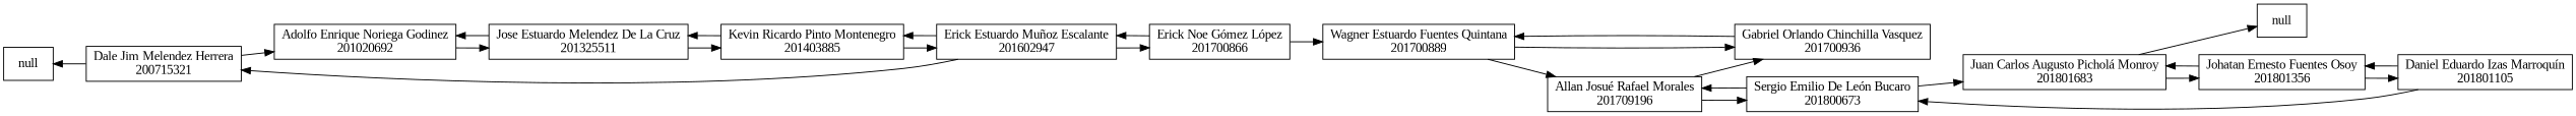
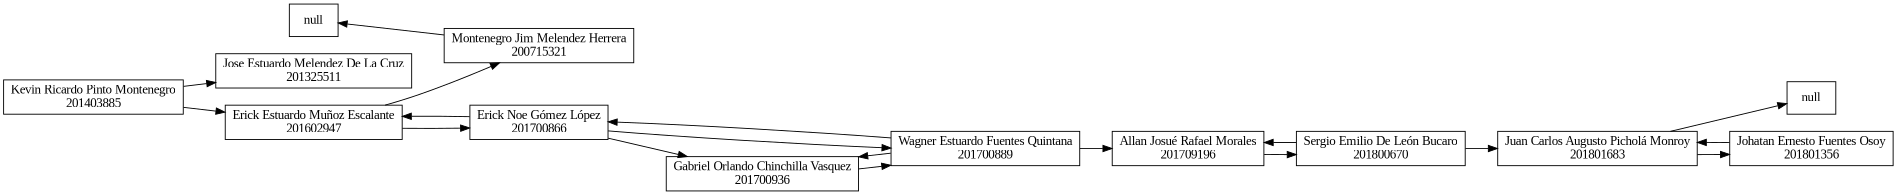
  digraph {
    fontname="Liberation Serif"
    rankdir=LR
    node [fontname="Liberation Serif" shape=record]
    edge [fontname="Liberation Serif"]
    n1 [label=null]
-   n2 [label="Dale Jim Melendez Herrera\n200715321"]
-   n3 [label="Adolfo Enrique Noriega Godinez\n201020692"]
+   n2 [label="Montenegro Jim Melendez Herrera\n200715321"]
    n4 [label=null]
    n5 [label="Jose Estuardo Melendez De La Cruz\n201325511"]
    n6 [label="Kevin Ricardo Pinto Montenegro\n201403885"]
    n7 [label="Erick Estuardo Muñoz Escalante\n201602947"]
    n8 [label="Erick Noe Gómez López\n201700866"]
    n9 [label="Wagner Estuardo Fuentes Quintana\n201700889"]
    n10 [label="Gabriel Orlando Chinchilla Vasquez\n201700936"]
    n11 [label="Allan Josué Rafael Morales\n201709196"]
-   n12 [label="Sergio Emilio De León Bucaro\n201800673"]
+   n12 [label="Sergio Emilio De León Bucaro\n201800670"]
    n13 [label="Juan Carlos Augusto Picholá Monroy\n201801683"]
-   n14 [label="Daniel Eduardo Izas Marroquín\n201801105"]
    n15 [label="Johatan Ernesto Fuentes Osoy\n201801356"]
    n1 -> n2 [dir=back]
-   n2 -> n3
-   n3 -> n5
-   n5 -> n3
-   n5 -> n6
    n6 -> n5
    n6 -> n7
    n7 -> n2
-   n7 -> n6
    n7 -> n8
    n8 -> n7
    n8 -> n9
+   n9 -> n8
    n9 -> n10
    n9 -> n11
    n10 -> n9
-   n11 -> n10
+   n8 -> n10
    n11 -> n12
    n12 -> n11
    n12 -> n13
    n13 -> n4
    n13 -> n15
-   n14 -> n12
-   n14 -> n15
    n15 -> n13
-   n15 -> n14
  }
